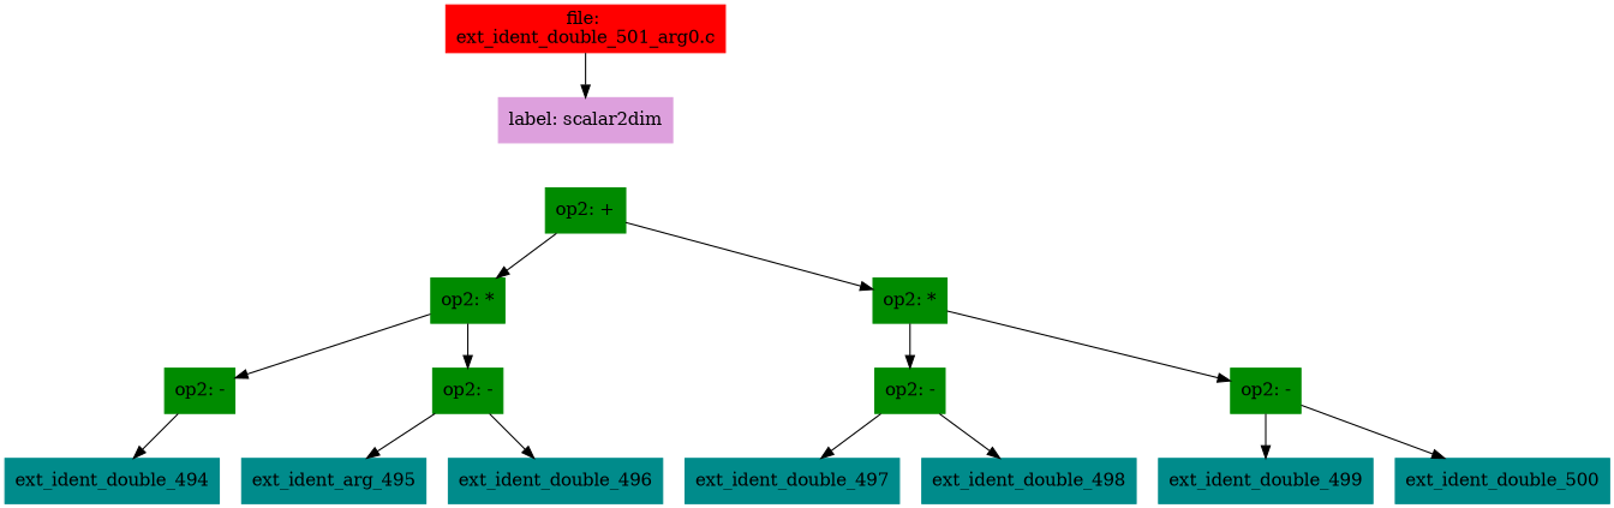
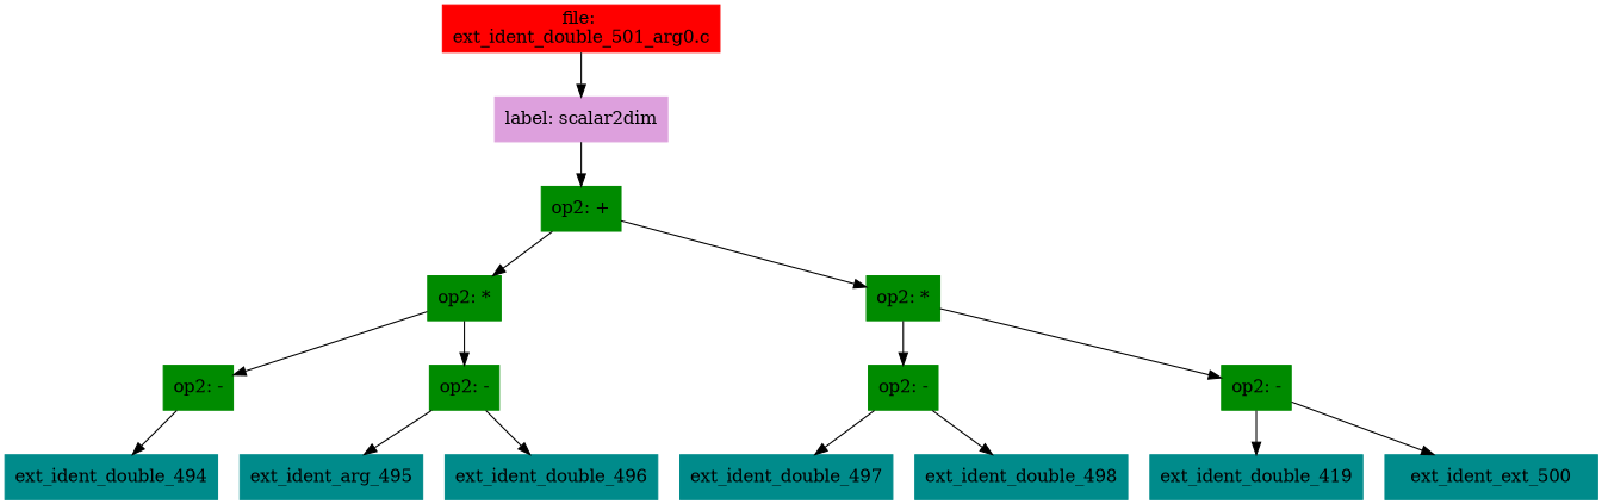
  digraph {
    node [color=green4 shape=box style=filled]
    n1 [color=red label="file: \next_ident_double_501_arg0.c"]
    n2 [color=plum label="label: scalar2dim"]
    n3 [label="op2: +"]
    n4 [label="op2: *"]
    n5 [label="op2: *"]
    n6 [label="op2: -"]
    n7 [label="op2: -"]
    n8 [label="op2: -"]
    n9 [label="op2: -"]
    n10 [color=cyan4 label=ext_ident_double_494]
    n11 [color=cyan4 label=ext_ident_arg_495]
    n12 [color=cyan4 label=ext_ident_double_496]
    n13 [color=cyan4 label=ext_ident_double_497]
    n14 [color=cyan4 label=ext_ident_double_498]
-   n15 [color=cyan4 label=ext_ident_double_499]
-   n16 [color=cyan4 label=ext_ident_double_500]
+   n15 [color=cyan4 label=ext_ident_double_419]
+   n16 [color=cyan4 label=ext_ident_ext_500]
    n1 -> n2
+   n2 -> n3
    n3 -> n4
    n3 -> n5
    n4 -> n6
    n4 -> n7
    n5 -> n8
    n5 -> n9
    n6 -> n10
    n7 -> n11
    n7 -> n12
    n8 -> n13
    n8 -> n14
    n9 -> n15
    n9 -> n16
  }
